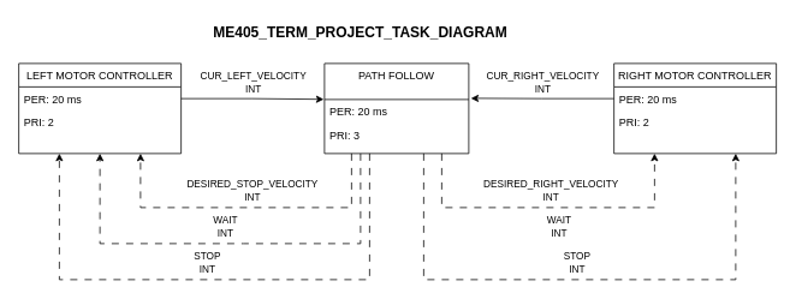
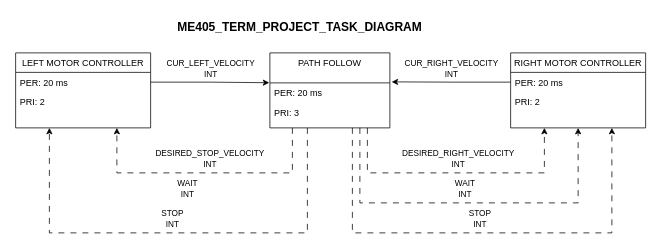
  <mxCell id="0" />
  <mxCell id="1" parent="0" />
  <mxCell id="2" style="edgeStyle=orthogonalEdgeStyle;rounded=0;orthogonalLoop=1;jettySize=auto;html=1;entryX=0.25;entryY=1;entryDx=0;entryDy=0;dashed=1;dashPattern=8 8;" parent="1" target="14" edge="1"><mxGeometry relative="1" as="geometry"><Array as="points"><mxPoint x="489" y="230" /><mxPoint x="725" y="230" /></Array><mxPoint x="489" y="170" as="sourcePoint" /></mxGeometry></mxCell>
  <mxCell id="3" value="DESIRED_RIGHT_VELOCITY&lt;div&gt;INT&lt;br&gt;&lt;/div&gt;" style="edgeLabel;html=1;align=center;verticalAlign=middle;resizable=0;points=[];" parent="2" connectable="0" vertex="1"><mxGeometry x="0.539" y="-2" relative="1" as="geometry"><mxPoint x="-94" y="-22" as="offset" /></mxGeometry></mxCell>
  <mxCell id="4" value="PATH FOLLOW" style="swimlane;fontStyle=0;align=center;verticalAlign=top;childLayout=stackLayout;horizontal=1;startSize=40;horizontalStack=0;resizeParent=1;resizeLast=0;collapsible=1;marginBottom=0;rounded=0;shadow=0;strokeWidth=1;" parent="1" vertex="1"><mxGeometry x="359" y="70" width="160" height="100" as="geometry"><mxRectangle x="230" y="140" width="160" height="26" as="alternateBounds" /></mxGeometry></mxCell>
  <mxCell id="5" value="PER: 20 ms" style="text;align=left;verticalAlign=top;spacingLeft=4;spacingRight=4;overflow=hidden;rotatable=0;points=[[0,0.5],[1,0.5]];portConstraint=eastwest;" parent="4" vertex="1"><mxGeometry y="40" width="160" height="26" as="geometry" /></mxCell>
  <mxCell id="6" value="PRI: 3" style="text;align=left;verticalAlign=top;spacingLeft=4;spacingRight=4;overflow=hidden;rotatable=0;points=[[0,0.5],[1,0.5]];portConstraint=eastwest;rounded=0;shadow=0;html=0;" parent="4" vertex="1"><mxGeometry y="66" width="160" height="26" as="geometry" /></mxCell>
  <mxCell id="7" style="edgeStyle=orthogonalEdgeStyle;rounded=0;orthogonalLoop=1;jettySize=auto;html=1;exitX=1;exitY=0.5;exitDx=0;exitDy=0;entryX=-0.005;entryY=-0.008;entryDx=0;entryDy=0;entryPerimeter=0;" parent="1" source="10" target="5" edge="1"><mxGeometry relative="1" as="geometry"><Array as="points"><mxPoint x="279" y="109" /><mxPoint x="279" y="110" /></Array></mxGeometry></mxCell>
  <mxCell id="8" value="CUR_LEFT_VELOCITY&lt;div&gt;INT&lt;br&gt;&lt;/div&gt;" style="edgeLabel;html=1;align=center;verticalAlign=middle;resizable=0;points=[];" parent="7" connectable="0" vertex="1"><mxGeometry x="-0.049" y="1" relative="1" as="geometry"><mxPoint x="4" y="-18" as="offset" /></mxGeometry></mxCell>
  <mxCell id="9" value="LEFT MOTOR CONTROLLER" style="swimlane;fontStyle=0;align=center;verticalAlign=top;childLayout=stackLayout;horizontal=1;startSize=26;horizontalStack=0;resizeParent=1;resizeLast=0;collapsible=1;marginBottom=0;rounded=0;shadow=0;strokeWidth=1;" parent="1" vertex="1"><mxGeometry x="20" y="70" width="180" height="100" as="geometry"><mxRectangle x="550" y="140" width="160" height="26" as="alternateBounds" /></mxGeometry></mxCell>
  <mxCell id="10" value="PER: 20 ms" style="text;align=left;verticalAlign=top;spacingLeft=4;spacingRight=4;overflow=hidden;rotatable=0;points=[[0,0.5],[1,0.5]];portConstraint=eastwest;" parent="9" vertex="1"><mxGeometry y="26" width="180" height="26" as="geometry" /></mxCell>
  <mxCell id="11" value="PRI: 2" style="text;align=left;verticalAlign=top;spacingLeft=4;spacingRight=4;overflow=hidden;rotatable=0;points=[[0,0.5],[1,0.5]];portConstraint=eastwest;rounded=0;shadow=0;html=0;" parent="9" vertex="1"><mxGeometry y="52" width="180" height="26" as="geometry" /></mxCell>
  <mxCell id="12" style="edgeStyle=orthogonalEdgeStyle;rounded=0;orthogonalLoop=1;jettySize=auto;html=1;exitX=0;exitY=0.5;exitDx=0;exitDy=0;entryX=1.015;entryY=-0.051;entryDx=0;entryDy=0;entryPerimeter=0;" parent="1" source="15" target="5" edge="1"><mxGeometry relative="1" as="geometry" /></mxCell>
  <mxCell id="13" value="&lt;div&gt;CUR_RIGHT_VELOCITY&lt;/div&gt;&lt;div&gt;INT&lt;/div&gt;" style="edgeLabel;html=1;align=center;verticalAlign=middle;resizable=0;points=[];" parent="12" connectable="0" vertex="1"><mxGeometry x="-0.034" y="2" relative="1" as="geometry"><mxPoint x="-3" y="-21" as="offset" /></mxGeometry></mxCell>
  <mxCell id="14" value="RIGHT MOTOR CONTROLLER" style="swimlane;fontStyle=0;align=center;verticalAlign=top;childLayout=stackLayout;horizontal=1;startSize=26;horizontalStack=0;resizeParent=1;resizeLast=0;collapsible=1;marginBottom=0;rounded=0;shadow=0;strokeWidth=1;" parent="1" vertex="1"><mxGeometry x="680" y="70" width="180" height="100" as="geometry"><mxRectangle x="550" y="140" width="160" height="26" as="alternateBounds" /></mxGeometry></mxCell>
  <mxCell id="15" value="PER: 20 ms" style="text;align=left;verticalAlign=top;spacingLeft=4;spacingRight=4;overflow=hidden;rotatable=0;points=[[0,0.5],[1,0.5]];portConstraint=eastwest;" parent="14" vertex="1"><mxGeometry y="26" width="180" height="26" as="geometry" /></mxCell>
  <mxCell id="16" value="PRI: 2" style="text;align=left;verticalAlign=top;spacingLeft=4;spacingRight=4;overflow=hidden;rotatable=0;points=[[0,0.5],[1,0.5]];portConstraint=eastwest;rounded=0;shadow=0;html=0;" parent="14" vertex="1"><mxGeometry y="52" width="180" height="26" as="geometry" /></mxCell>
  <mxCell id="17" value="" style="endArrow=classic;html=1;rounded=0;entryX=0.75;entryY=1;entryDx=0;entryDy=0;dashed=1;dashPattern=8 8;" parent="1" target="9" edge="1"><mxGeometry width="50" height="50" relative="1" as="geometry"><mxPoint x="389" y="170" as="sourcePoint" /><mxPoint x="439" y="220" as="targetPoint" /><Array as="points"><mxPoint x="389" y="230" /><mxPoint x="155" y="230" /></Array></mxGeometry></mxCell>
  <mxCell id="18" value="DESIRED_STOP_VELOCITY&lt;div&gt;INT&lt;br&gt;&lt;/div&gt;" style="edgeLabel;html=1;align=center;verticalAlign=middle;resizable=0;points=[];" parent="1" connectable="0" vertex="1"><mxGeometry x="278.997" y="210" as="geometry" /></mxCell>
- <mxCell id="19" value="" style="endArrow=classic;html=1;rounded=0;dashed=1;dashPattern=8 8;entryX=0.5;entryY=1;entryDx=0;entryDy=0;exitX=0.25;exitY=1;exitDx=0;exitDy=0;" parent="1" source="4" target="9" edge="1"><mxGeometry width="50" height="50" relative="1" as="geometry"><mxPoint x="409" y="170" as="sourcePoint" /><mxPoint x="139" y="170" as="targetPoint" /><Array as="points"><mxPoint x="399" y="270" /><mxPoint x="269" y="270" /><mxPoint x="110" y="270" /></Array></mxGeometry></mxCell>
  <mxCell id="20" value="WAIT&lt;div&gt;INT&lt;br&gt;&lt;/div&gt;" style="edgeLabel;html=1;align=center;verticalAlign=middle;resizable=0;points=[];" parent="1" connectable="0" vertex="1"><mxGeometry x="248.997" y="250" as="geometry" /></mxCell>
  <mxCell id="21" value="" style="endArrow=classic;html=1;rounded=0;dashed=1;dashPattern=8 8;entryX=0.25;entryY=1;entryDx=0;entryDy=0;" parent="1" target="9" edge="1"><mxGeometry width="50" height="50" relative="1" as="geometry"><mxPoint x="409" y="170" as="sourcePoint" /><mxPoint x="129" y="170" as="targetPoint" /><Array as="points"><mxPoint x="409" y="310" /><mxPoint x="269" y="310" /><mxPoint x="65" y="310" /></Array></mxGeometry></mxCell>
  <mxCell id="22" value="STOP&lt;div&gt;INT&lt;br&gt;&lt;/div&gt;" style="edgeLabel;html=1;align=center;verticalAlign=middle;resizable=0;points=[];" parent="1" connectable="0" vertex="1"><mxGeometry x="228.997" y="290" as="geometry" /></mxCell>
  <mxCell id="23" value="WAIT&lt;div&gt;INT&lt;br&gt;&lt;/div&gt;" style="edgeLabel;html=1;align=center;verticalAlign=middle;resizable=0;points=[];" parent="1" connectable="0" vertex="1"><mxGeometry x="618.997" y="250" as="geometry" /></mxCell>
  <mxCell id="24" value="STOP&lt;div&gt;INT&lt;br&gt;&lt;/div&gt;" style="edgeLabel;html=1;align=center;verticalAlign=middle;resizable=0;points=[];" parent="1" connectable="0" vertex="1"><mxGeometry x="638.997" y="290" as="geometry" /></mxCell>
+ <mxCell id="25" value="" style="endArrow=classic;html=1;rounded=0;dashed=1;dashPattern=8 8;exitX=0.75;exitY=1;exitDx=0;exitDy=0;entryX=0.5;entryY=1;entryDx=0;entryDy=0;" parent="1" source="4" target="14" edge="1"><mxGeometry width="50" height="50" relative="1" as="geometry"><mxPoint x="803" y="184" as="sourcePoint" /><mxPoint x="789" y="170" as="targetPoint" /><Array as="points"><mxPoint x="479" y="270" /><mxPoint x="770" y="270" /></Array></mxGeometry></mxCell>
  <mxCell id="26" value="" style="endArrow=classic;html=1;rounded=0;dashed=1;dashPattern=8 8;entryX=0.75;entryY=1;entryDx=0;entryDy=0;" parent="1" target="14" edge="1"><mxGeometry width="50" height="50" relative="1" as="geometry"><mxPoint x="469" y="170" as="sourcePoint" /><mxPoint x="469" y="184" as="targetPoint" /><Array as="points"><mxPoint x="469" y="310" /><mxPoint x="815" y="310" /></Array></mxGeometry></mxCell>
  <mxCell id="27" value="&lt;font style=&quot;font-size: 16px;&quot;&gt;&lt;b&gt;ME405_TERM_PROJECT_TASK_DIAGRAM&lt;/b&gt;&lt;/font&gt;" style="text;html=1;align=center;verticalAlign=middle;whiteSpace=wrap;rounded=0;" parent="1" vertex="1"><mxGeometry x="229" y="20" width="340" height="30" as="geometry" /></mxCell>
